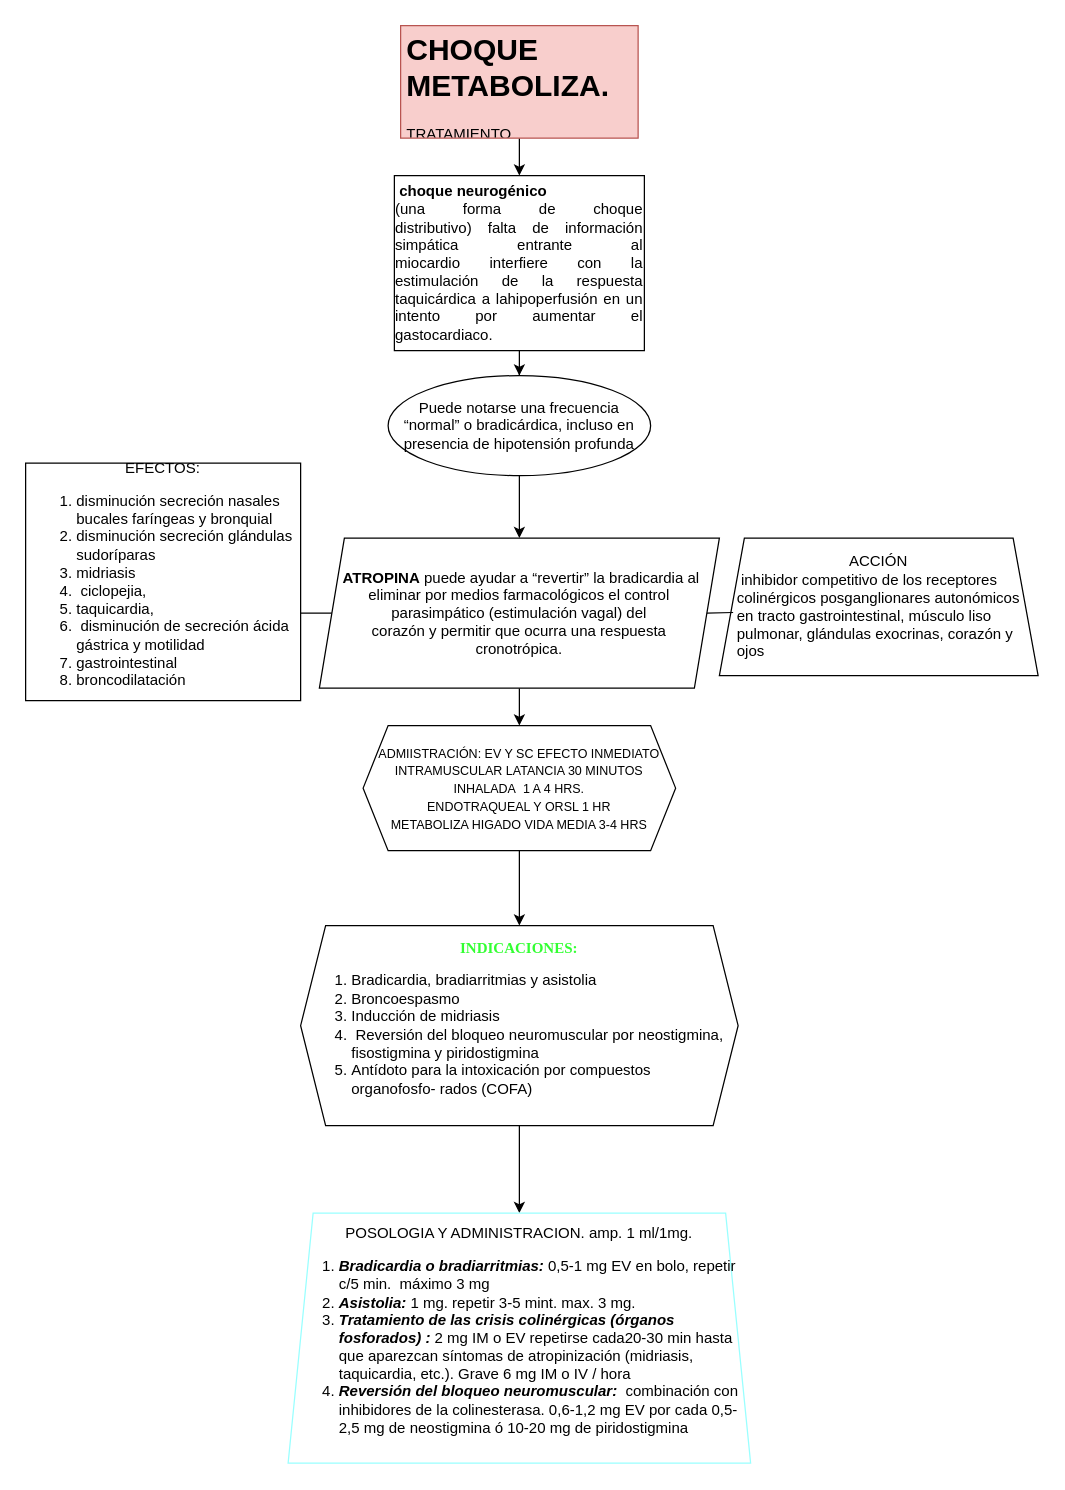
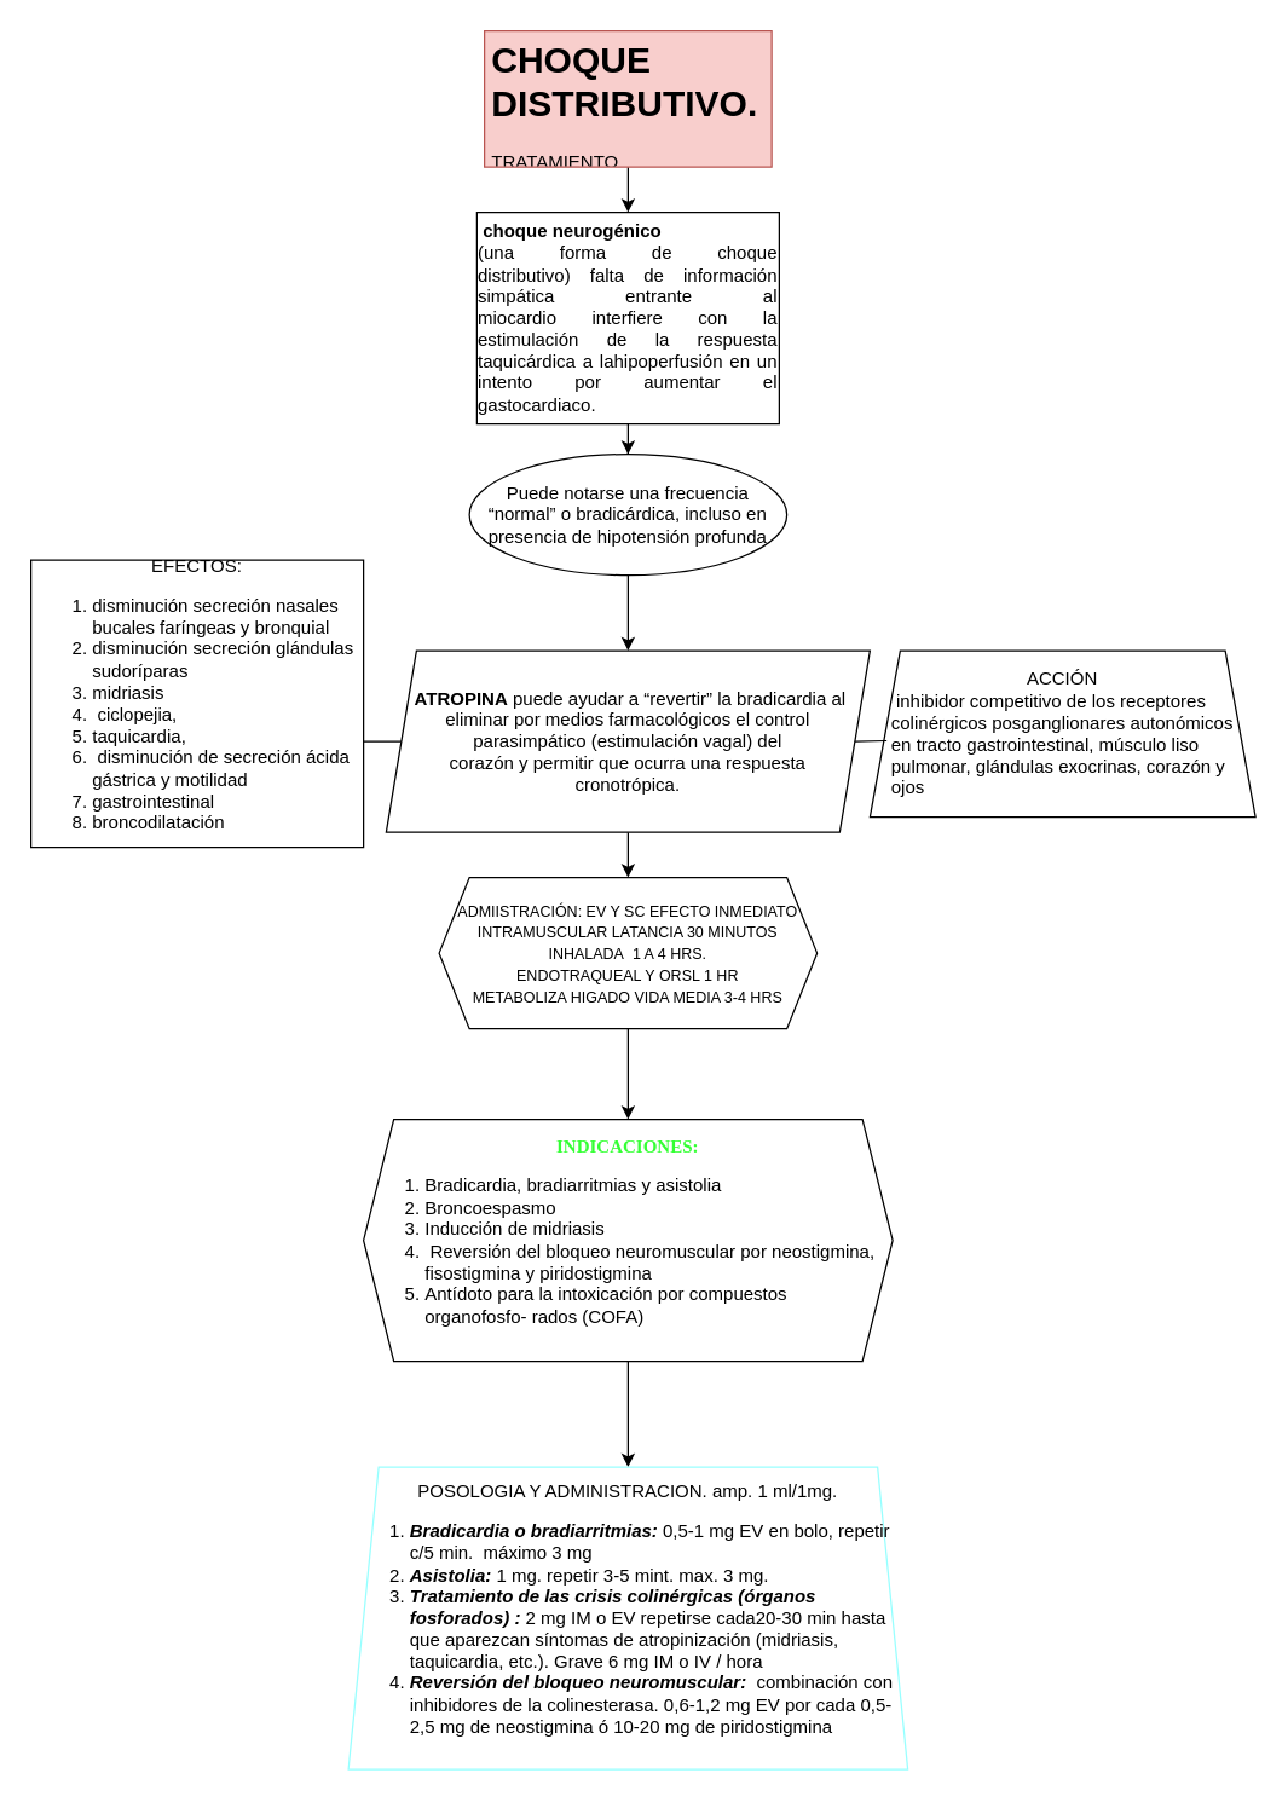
  <mxCell id="0" />
  <mxCell id="1" parent="0" />
  <mxCell id="2" value="" style="edgeStyle=orthogonalEdgeStyle;rounded=0;orthogonalLoop=1;jettySize=auto;html=1;" parent="1" source="3" target="5" edge="1"><mxGeometry relative="1" as="geometry" /></mxCell>
- <mxCell id="3" value="&lt;h1&gt;CHOQUE METABOLIZA.&lt;/h1&gt;&lt;p&gt;TRATAMIENTO&lt;/p&gt;" style="text;html=1;strokeColor=#b85450;fillColor=#f8cecc;spacing=5;spacingTop=-20;whiteSpace=wrap;overflow=hidden;rounded=0;" parent="1" vertex="1"><mxGeometry x="320" y="20" width="190" height="90" as="geometry" /></mxCell>
+ <mxCell id="3" value="&lt;h1&gt;CHOQUE DISTRIBUTIVO.&lt;/h1&gt;&lt;p&gt;TRATAMIENTO&lt;/p&gt;" style="text;html=1;strokeColor=#b85450;fillColor=#f8cecc;spacing=5;spacingTop=-20;whiteSpace=wrap;overflow=hidden;rounded=0;" parent="1" vertex="1"><mxGeometry x="320" y="20" width="190" height="90" as="geometry" /></mxCell>
  <mxCell id="4" value="" style="edgeStyle=orthogonalEdgeStyle;rounded=0;orthogonalLoop=1;jettySize=auto;html=1;" parent="1" source="5" target="7" edge="1"><mxGeometry relative="1" as="geometry" /></mxCell>
  <mxCell id="5" value="&lt;div style=&quot;text-align: justify&quot;&gt;&lt;b&gt;&amp;nbsp;choque neurogénico&lt;/b&gt;&lt;span&gt;&amp;nbsp;&lt;/span&gt;&lt;/div&gt;&lt;div style=&quot;text-align: justify&quot;&gt;&lt;span&gt;(una forma de choque distributivo)&lt;/span&gt;&lt;span&gt;&amp;nbsp;falta de información simpática entrante al miocardio&amp;nbsp;&lt;/span&gt;&lt;span&gt;interfi&lt;/span&gt;&lt;span&gt;ere con la estimulación de la respuesta taquicárdica a la&lt;/span&gt;&lt;span&gt;hipoperfusión en un intento por aumentar el gasto&lt;/span&gt;&lt;span&gt;cardiaco.&lt;/span&gt;&lt;/div&gt;" style="whiteSpace=wrap;html=1;" parent="1" vertex="1"><mxGeometry x="315" y="140" width="200" height="140" as="geometry" /></mxCell>
  <mxCell id="6" value="" style="edgeStyle=orthogonalEdgeStyle;rounded=0;orthogonalLoop=1;jettySize=auto;html=1;" parent="1" source="7" target="10" edge="1"><mxGeometry relative="1" as="geometry" /></mxCell>
  <mxCell id="7" value="&lt;div&gt;Puede notarse una frecuencia&lt;/div&gt;&lt;div&gt;“normal” o bradicárdica, incluso en presencia de hipotensión profunda&lt;/div&gt;" style="ellipse;whiteSpace=wrap;html=1;" parent="1" vertex="1"><mxGeometry x="310" y="300" width="210" height="80" as="geometry" /></mxCell>
  <mxCell id="8" value="" style="edgeStyle=orthogonalEdgeStyle;rounded=0;orthogonalLoop=1;jettySize=auto;html=1;" parent="1" source="10" target="12" edge="1"><mxGeometry relative="1" as="geometry" /></mxCell>
  <mxCell id="9" value="" style="edgeStyle=orthogonalEdgeStyle;rounded=0;orthogonalLoop=1;jettySize=auto;html=1;" parent="1" source="10" target="14" edge="1"><mxGeometry relative="1" as="geometry" /></mxCell>
  <mxCell id="10" value="&lt;div&gt;&amp;nbsp;&lt;b&gt;ATROPINA&amp;nbsp;&lt;/b&gt;puede ayudar a “revertir” la&amp;nbsp;&lt;span&gt;bradicardia al eliminar por medios farmacológicos el control parasimpático (estimulación&amp;nbsp;&lt;/span&gt;&lt;span&gt;vagal) del&lt;/span&gt;&lt;/div&gt;&lt;div&gt;corazón y permitir que&amp;nbsp;&lt;span&gt;ocurra una respuesta&lt;/span&gt;&lt;/div&gt;&lt;div&gt;cronotrópica.&lt;/div&gt;" style="shape=parallelogram;perimeter=parallelogramPerimeter;whiteSpace=wrap;html=1;fixedSize=1;" parent="1" vertex="1"><mxGeometry x="255" y="430" width="320" height="120" as="geometry" /></mxCell>
  <mxCell id="11" value="&lt;div&gt;ACCIÓN&lt;/div&gt;&lt;div style=&quot;text-align: justify&quot;&gt;&amp;nbsp;inhibidor competitivo de los receptores&lt;/div&gt;&lt;div style=&quot;text-align: justify&quot;&gt;colinérgicos posganglionares autonómicos&lt;/div&gt;&lt;div style=&quot;text-align: justify&quot;&gt;en tracto&amp;nbsp;&lt;span&gt;gastrointestinal, músculo liso&lt;/span&gt;&lt;/div&gt;&lt;div style=&quot;text-align: justify&quot;&gt;pulmonar, glándulas exocrinas,&amp;nbsp;&lt;span&gt;corazón y&lt;/span&gt;&lt;/div&gt;&lt;div style=&quot;text-align: justify&quot;&gt;ojos&lt;/div&gt;" style="shape=trapezoid;perimeter=trapezoidPerimeter;whiteSpace=wrap;html=1;fixedSize=1;align=center;" parent="1" vertex="1"><mxGeometry x="575" y="430" width="255" height="110" as="geometry" /></mxCell>
  <mxCell id="12" value="EFECTOS:&lt;br&gt;&lt;ol&gt;&lt;li style=&quot;text-align: left&quot;&gt;disminución secreción nasales bucales faríngeas y bronquial&lt;br&gt;&lt;/li&gt;&lt;li style=&quot;text-align: left&quot;&gt;disminución secreción glándulas sudoríparas&lt;/li&gt;&lt;li style=&quot;text-align: left&quot;&gt;&lt;span&gt;midriasis&lt;/span&gt;&lt;/li&gt;&lt;li style=&quot;text-align: left&quot;&gt;&lt;span&gt;&amp;nbsp;ciclopejia,&amp;nbsp;&lt;/span&gt;&lt;/li&gt;&lt;li style=&quot;text-align: left&quot;&gt;&lt;span&gt;taquicardia,&lt;/span&gt;&lt;/li&gt;&lt;li style=&quot;text-align: left&quot;&gt;&lt;span&gt;&amp;nbsp;disminución de secreción ácida gástrica y motilidad&lt;/span&gt;&lt;br&gt;&lt;/li&gt;&lt;li style=&quot;text-align: left&quot;&gt;gastrointestinal&lt;/li&gt;&lt;li style=&quot;text-align: left&quot;&gt;broncodilatación&lt;/li&gt;&lt;/ol&gt;" style="whiteSpace=wrap;html=1;" parent="1" vertex="1"><mxGeometry x="20" y="370" width="220" height="190" as="geometry" /></mxCell>
  <mxCell id="13" value="" style="edgeStyle=orthogonalEdgeStyle;rounded=0;orthogonalLoop=1;jettySize=auto;html=1;" parent="1" source="14" target="16" edge="1"><mxGeometry relative="1" as="geometry" /></mxCell>
  <mxCell id="14" value="&lt;font style=&quot;font-size: 10px&quot;&gt;ADMIISTRACIÓN: EV Y SC EFECTO INMEDIATO&lt;br&gt;INTRAMUSCULAR LATANCIA 30 MINUTOS&lt;br&gt;INHALADA&amp;nbsp; 1 A 4 HRS.&lt;br&gt;ENDOTRAQUEAL Y ORSL 1 HR&lt;br&gt;METABOLIZA HIGADO VIDA MEDIA 3-4 HRS&lt;br&gt;&lt;/font&gt;" style="shape=hexagon;perimeter=hexagonPerimeter2;whiteSpace=wrap;html=1;fixedSize=1;align=center;" parent="1" vertex="1"><mxGeometry x="290" y="580" width="250" height="100" as="geometry" /></mxCell>
  <mxCell id="15" value="" style="edgeStyle=orthogonalEdgeStyle;rounded=0;orthogonalLoop=1;jettySize=auto;html=1;" parent="1" source="16" target="17" edge="1"><mxGeometry relative="1" as="geometry" /></mxCell>
  <mxCell id="16" value="&lt;b&gt;&lt;font face=&quot;Comic Sans MS&quot; color=&quot;#33ff33&quot;&gt;INDICACIONES:&lt;/font&gt;&lt;/b&gt;&lt;br&gt;&lt;div&gt;&lt;ol&gt;&lt;li style=&quot;text-align: left&quot;&gt;Bradicardia, bradiarritmias y asistolia&lt;/li&gt;&lt;li style=&quot;text-align: left&quot;&gt;Broncoespasmo&lt;/li&gt;&lt;li style=&quot;text-align: left&quot;&gt;Inducción de midriasis&lt;/li&gt;&lt;li style=&quot;text-align: left&quot;&gt;&amp;nbsp;Reversión del bloqueo neuromuscular por neostigmina, fisostigmina y piridostigmina&lt;/li&gt;&lt;li style=&quot;text-align: left&quot;&gt;Antídoto para la intoxicación por compuestos organofosfo- rados (COFA)&lt;/li&gt;&lt;/ol&gt;&lt;/div&gt;" style="shape=hexagon;perimeter=hexagonPerimeter2;whiteSpace=wrap;html=1;fixedSize=1;align=center;" parent="1" vertex="1"><mxGeometry x="240" y="740" width="350" height="160" as="geometry" /></mxCell>
  <mxCell id="17" value="POSOLOGIA Y ADMINISTRACION. amp. 1 ml/1mg.&lt;br&gt;&lt;div&gt;&lt;ol&gt;&lt;li style=&quot;text-align: left&quot;&gt;&lt;i&gt;&lt;b&gt;Bradicardia o bradiarritmias:&lt;/b&gt;&lt;/i&gt;&amp;nbsp;0,5-1 mg EV en bolo, repetir c/5 min.&amp;nbsp; máximo 3 mg&lt;/li&gt;&lt;li style=&quot;text-align: left&quot;&gt;&lt;i&gt;&lt;b&gt;Asistolia:&lt;/b&gt;&lt;/i&gt; 1 mg. repetir 3-5 mint. max. 3 mg.&lt;br&gt;&lt;/li&gt;&lt;li style=&quot;text-align: left&quot;&gt;&lt;b&gt;&lt;i&gt;Tratamiento de las crisis colinérgicas (órganos fosforados) :&amp;nbsp;&lt;/i&gt;&lt;/b&gt;&lt;span&gt;2 mg IM o EV repetirse cada&lt;/span&gt;20-30 min hasta que aparezcan síntomas de atropinización (midriasis, taquicardia, etc.). Grave 6 mg IM o IV / hora&lt;/li&gt;&lt;li style=&quot;text-align: left&quot;&gt;&lt;b style=&quot;font-style: italic&quot;&gt;Reversión del bloqueo neuromuscular:&amp;nbsp;&amp;nbsp;&lt;/b&gt;combinación con inhibidores de la colinesterasa. 0,6-1,2 mg EV por cada 0,5-2,5 mg de neostigmina ó 10-20 mg de piridostigmina&lt;/li&gt;&lt;/ol&gt;&lt;/div&gt;" style="shape=trapezoid;perimeter=trapezoidPerimeter;whiteSpace=wrap;html=1;fixedSize=1;strokeColor=#99FFFF;" parent="1" vertex="1"><mxGeometry x="230" y="970" width="370" height="200" as="geometry" /></mxCell>
  <mxCell id="18" value="" style="endArrow=none;html=1;exitX=1;exitY=0.5;exitDx=0;exitDy=0;" edge="1" parent="1" source="10"><mxGeometry width="50" height="50" relative="1" as="geometry"><mxPoint x="560" y="500" as="sourcePoint" /><mxPoint x="586" y="489.5" as="targetPoint" /></mxGeometry></mxCell>
